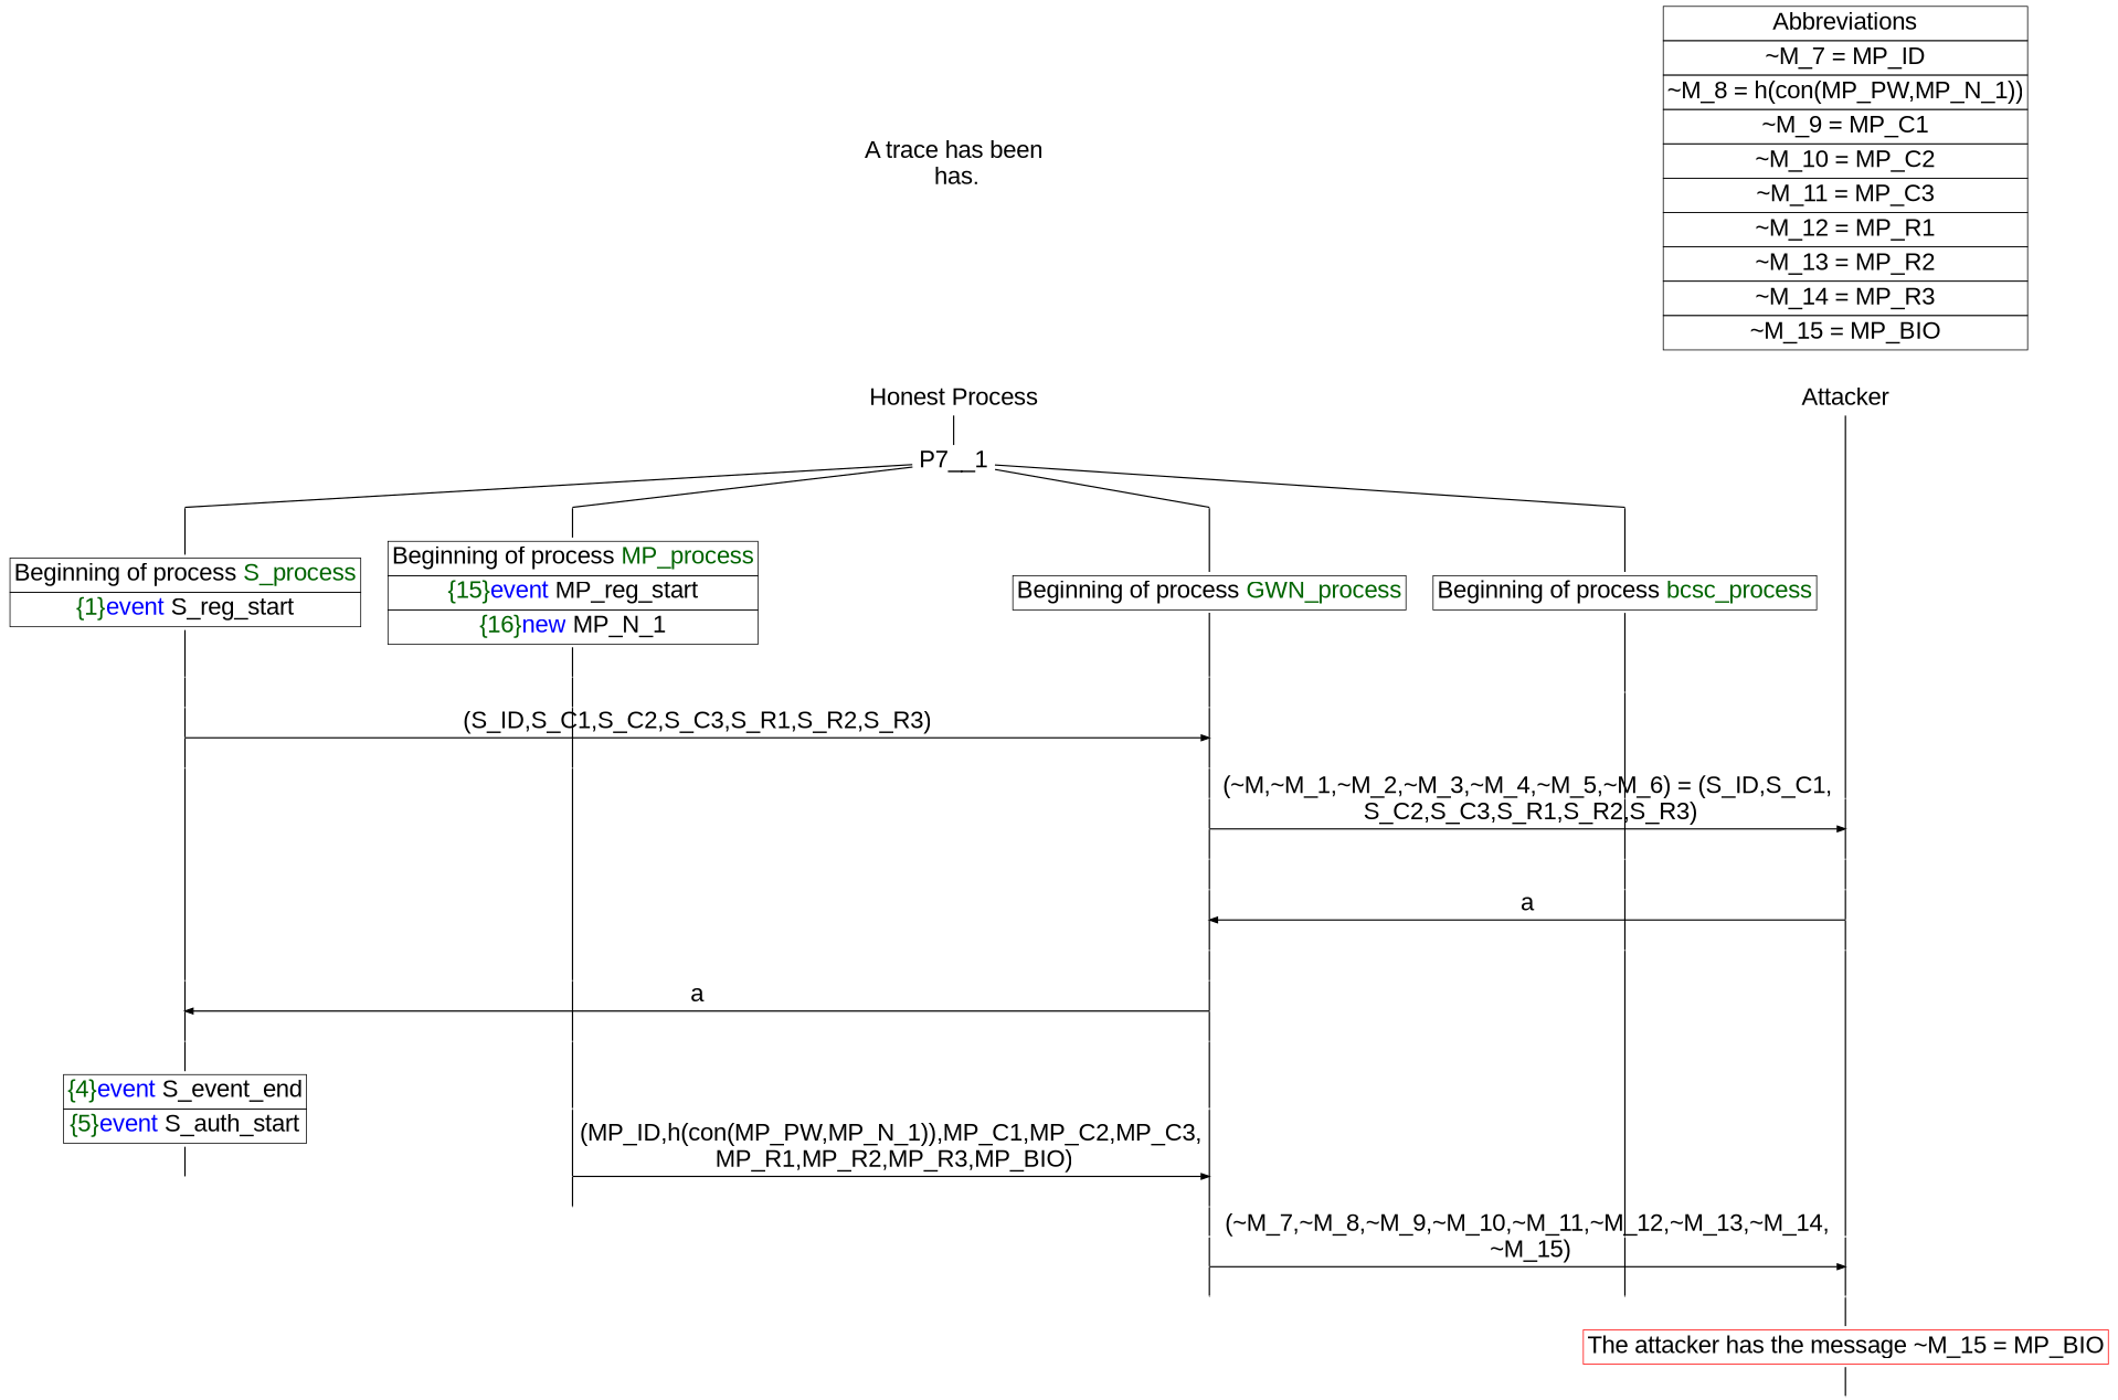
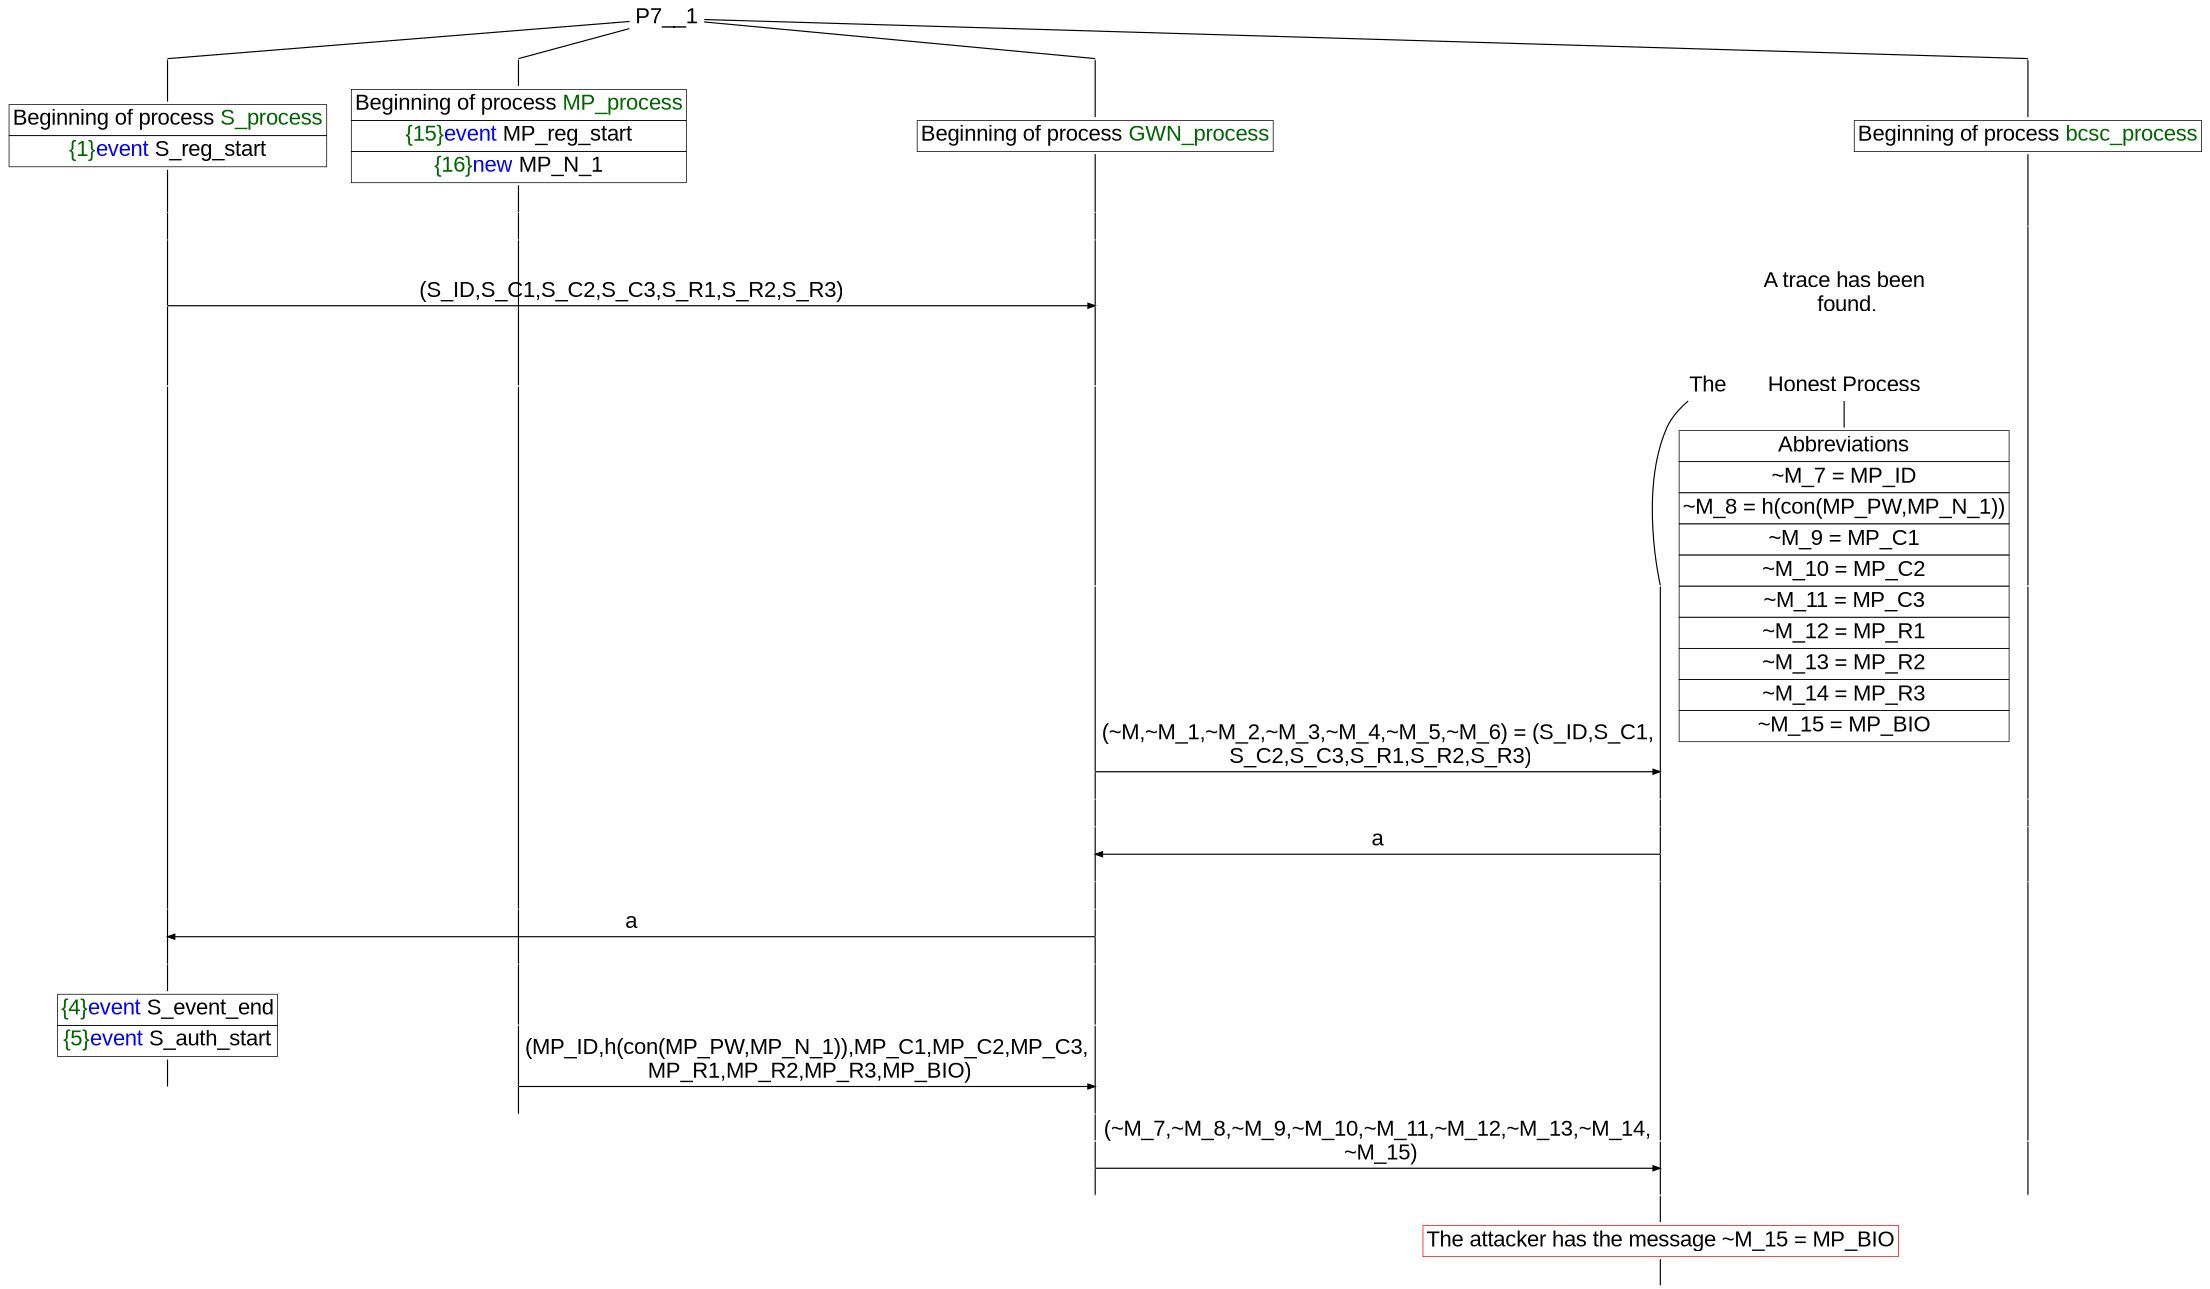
  digraph {
    fontname="Liberation Sans"
    ordering=out
    node [fontname="Liberation Sans" fontsize=30 shape=point]
    edge [arrowhead=none fontname="Liberation Sans" fontsize=30 penwidth=1.6 weight=100]
    n1 [height=0 label="Honest Process" shape=plaintext width=0]
-   n2 [height=0 label=Attacker shape=plaintext width=0]
+   n2 [height=0 label=The shape=plaintext width=0]
    P0_3__1 [height=0 width=0]
    P0_2__1 [height=0 width=0]
    P0_1__1 [height=0 width=0]
    P0_0__1 [height=0 width=0]
    P0_3__4 [height=0 width=0]
    P0_2__4 [height=0 width=0]
    P0_1__4 [height=0 width=0]
    P0_3__5 [height=0 width=0]
    P0_1__5 [height=0 width=0]
    P0_3__6 [height=0 width=0]
    P0_2__5 [height=0 width=0]
    P0_1__6 [height=0 width=0]
    P0_1__10 [height=0 width=0]
    P0_0__6 [height=0 width=0]
    P__4 [height=0 width=0]
    P0_1__7 [height=0 width=0]
    P0_0__4 [height=0 width=0]
    P__1 [height=0 width=0]
    P0_1__8 [height=0 width=0]
    P__2 [height=0 width=0]
    P0_1__9 [height=0 width=0]
    P0_0__5 [height=0 width=0]
    P__3 [height=0 width=0]
    P0_1__11 [height=0 width=0]
    P__5 [height=0 width=0]
    P0_1__12 [height=0 width=0]
    P0_0__7 [height=0 width=0]
    P__6 [height=0 width=0]
    P0_3__7 [height=0 width=0]
    P0_2__6 [height=0 width=0]
    P0_1__13 [height=0 width=0]
    P0_3__8 [height=0 width=0]
    P0_1__14 [height=0 width=0]
    P0_3__9 [height=0 width=0]
    P0_2__7 [height=0 width=0]
    P0_1__15 [height=0 width=0]
    P0_2__8 [height=0 width=0]
    P0_1__16 [height=0 width=0]
    P0_2__9 [height=0 width=0]
    P0_1__17 [height=0 width=0]
    P0_2__10 [height=0 width=0]
    P0_1__18 [height=0 width=0]
    P0_1__19 [height=0 width=0]
    P0_0__8 [height=0 width=0]
    P__7 [height=0 width=0]
    P0_1__20 [height=0 width=0]
    P__8 [height=0 width=0]
    P0_1__21 [height=0 width=0]
    P0_0__9 [height=0 width=0]
    P__9 [height=0 width=0]
    n53 [fixedsize=false height=0 label=P7__1 shape=none width=0]
    n54 [height=0 label=<<TABLE BORDER="0" CELLBORDER="1" CELLSPACING="0" CELLPADDING="4"> <TR><TD>Beginning of process <FONT COLOR="darkgreen">S_process</FONT></TD></TR><TR><TD><FONT COLOR="darkgreen">{1}</FONT><FONT COLOR="blue">event</FONT> S_reg_start</TD></TR></TABLE>> shape=plaintext width=0]
    n55 [height=0 label=<<TABLE BORDER="0" CELLBORDER="1" CELLSPACING="0" CELLPADDING="4"> <TR><TD>Beginning of process <FONT COLOR="darkgreen">MP_process</FONT></TD></TR><TR><TD><FONT COLOR="darkgreen">{15}</FONT><FONT COLOR="blue">event</FONT> MP_reg_start</TD></TR><TR><TD><FONT COLOR="darkgreen">{16}</FONT><FONT COLOR="blue">new </FONT>MP_N_1</TD></TR></TABLE>> shape=plaintext width=0]
    n56 [height=0 label=<<TABLE BORDER="0" CELLBORDER="1" CELLSPACING="0" CELLPADDING="4"> <TR><TD>Beginning of process <FONT COLOR="darkgreen">GWN_process</FONT></TD></TR></TABLE>> shape=plaintext width=0]
    n57 [height=0 label=<<TABLE BORDER="0" CELLBORDER="1" CELLSPACING="0" CELLPADDING="4"> <TR><TD>Beginning of process <FONT COLOR="darkgreen">bcsc_process</FONT></TD></TR></TABLE>> shape=plaintext width=0]
    n58 [height=0 label=<<TABLE BORDER="0" CELLBORDER="1" CELLSPACING="0" CELLPADDING="4"> <TR><TD><FONT COLOR="darkgreen">{4}</FONT><FONT COLOR="blue">event</FONT> S_event_end</TD></TR><TR><TD><FONT COLOR="darkgreen">{5}</FONT><FONT COLOR="blue">event</FONT> S_auth_start</TD></TR></TABLE>> shape=plaintext width=0]
    n59 [color=red height=0 label=<<TABLE BORDER="0" CELLBORDER="1" CELLSPACING="0" CELLPADDING="4"> <TR><TD>The attacker has the message ~M_15 = MP_BIO</TD></TR></TABLE>> shape=plaintext width=0]
-   n60 [height=0 label=<A trace has been<br/> has.<br/> > shape=plaintext width=0]
+   n60 [height=0 label=<A trace has been<br/> found.<br/> > shape=plaintext width=0]
    P0_3__3 [height=0 width=0]
    P0_2__3 [height=0 width=0]
    P0_1__3 [height=0 width=0]
    P0_0__3 [height=0 width=0]
    P0_3__11 [height=0 width=0]
    P__11 [height=0 width=0]
    n67 [height=0 label=<<TABLE BORDER="0" CELLBORDER="1" CELLSPACING="0" CELLPADDING="4"><TR> <TD> Abbreviations </TD></TR><TR><TD>~M_7 = MP_ID</TD></TR><TR><TD>~M_8 = h(con(MP_PW,MP_N_1))</TD></TR><TR><TD>~M_9 = MP_C1</TD></TR><TR><TD>~M_10 = MP_C2</TD></TR><TR><TD>~M_11 = MP_C3</TD></TR><TR><TD>~M_12 = MP_R1</TD></TR><TR><TD>~M_13 = MP_R2</TD></TR><TR><TD>~M_14 = MP_R3</TD></TR><TR><TD>~M_15 = MP_BIO</TD></TR></TABLE>> shape=plaintext width=0]
    subgraph sub_1 {
      rank=same
      n1
      n2
    }
    subgraph sub_2 {
      rank=same
      P0_3__1
      P0_2__1
      P0_1__1
      P0_0__1
    }
    subgraph sub_3 {
      rank=same
      P0_3__4
      P0_2__4
      P0_1__4
    }
    subgraph sub_4 {
      rank=same
      P0_3__5
      P0_1__5
    }
    subgraph sub_5 {
      rank=same
      P0_3__6
      P0_2__5
      P0_1__6
    }
    subgraph sub_6 {
      rank=same
      P0_1__10
      P0_0__6
      P__4
    }
    subgraph sub_7 {
      rank=same
      P0_1__7
      P0_0__4
      P__1
    }
    subgraph sub_8 {
      rank=same
      P0_1__8
      P__2
    }
    subgraph sub_9 {
      rank=same
      P0_1__9
      P0_0__5
      P__3
    }
    subgraph sub_10 {
      rank=same
      P0_1__11
      P__5
    }
    subgraph sub_11 {
      rank=same
      P0_1__12
      P0_0__7
      P__6
    }
    subgraph sub_12 {
      rank=same
      P0_3__7
      P0_2__6
      P0_1__13
    }
    subgraph sub_13 {
      rank=same
      P0_3__8
      P0_1__14
    }
    subgraph sub_14 {
      rank=same
      P0_3__9
      P0_2__7
      P0_1__15
    }
    subgraph sub_15 {
      rank=same
      P0_2__8
      P0_1__16
    }
    subgraph sub_16 {
      rank=same
      P0_2__9
      P0_1__17
    }
    subgraph sub_17 {
      rank=same
      P0_2__10
      P0_1__18
    }
    subgraph sub_18 {
      rank=same
      P0_1__19
      P0_0__8
      P__7
    }
    subgraph sub_19 {
      rank=same
      P0_1__20
      P__8
    }
    subgraph sub_20 {
      rank=same
      P0_1__21
      P0_0__9
      P__9
    }
-   n1 -> n53
+   n1 -> n67
    n2 -> P__1
    P0_3__1 -> n54
    P0_2__1 -> n55
    P0_1__1 -> n56
    P0_0__1 -> n57
    P0_3__4 -> P0_3__5
    P0_2__4 -> P0_2__5
    P0_1__4 -> P0_1__5
    P0_3__5 -> P0_1__5 [arrowhead=normal label=<(S_ID,S_C1,S_C2,S_C3,S_R1,S_R2,S_R3)> weight=""]
    P0_3__5 -> P0_3__6
    P0_1__5 -> P0_1__6
    P0_3__6 -> P0_3__7
    P0_2__5 -> P0_2__6
    P0_1__6 -> P0_1__7
    P0_1__10 -> P0_1__11
    P0_0__6 -> P0_0__7
    P__4 -> P__5
    P0_1__7 -> P0_1__8
    P0_0__4 -> P0_0__5
    P__1 -> P__2
    P0_1__8 -> P__2 [arrowhead=normal label=<(~M,~M_1,~M_2,~M_3,~M_4,~M_5,~M_6) = (S_ID,S_C1,<br/> S_C2,S_C3,S_R1,S_R2,S_R3)> weight=""]
    P0_1__8 -> P0_1__9
    P__2 -> P__3
    P0_1__9 -> P0_1__10
    P0_0__5 -> P0_0__6
    P__3 -> P__4
    P0_1__11 -> P__5 [arrowhead=normal dir=back label=<a> weight=""]
    P0_1__11 -> P0_1__12
    P__5 -> P__6
    P0_1__12 -> P0_1__13
    P0_0__7 -> P0_0__8
    P__6 -> P__7
    P0_3__7 -> P0_3__8
    P0_2__6 -> P0_2__7
    P0_1__13 -> P0_1__14
    P0_3__8 -> P0_1__14 [arrowhead=normal dir=back label=<a> weight=""]
    P0_3__8 -> P0_3__9
    P0_1__14 -> P0_1__15
    P0_3__9 -> n58
    P0_2__7 -> P0_2__8
    P0_1__15 -> P0_1__16
    P0_2__8 -> P0_2__9
    P0_1__16 -> P0_1__17
    P0_2__9 -> P0_1__17 [arrowhead=normal label=<(MP_ID,h(con(MP_PW,MP_N_1)),MP_C1,MP_C2,MP_C3,<br/> MP_R1,MP_R2,MP_R3,MP_BIO)> weight=""]
    P0_2__9 -> P0_2__10
    P0_1__17 -> P0_1__18
    P0_1__18 -> P0_1__19
    P0_1__19 -> P0_1__20
    P0_0__8 -> P0_0__9
    P__7 -> P__8
    P0_1__20 -> P__8 [arrowhead=normal label=<(~M_7,~M_8,~M_9,~M_10,~M_11,~M_12,~M_13,~M_14,<br/> ~M_15)> weight=""]
    P0_1__20 -> P0_1__21
    P__8 -> P__9
    P__9 -> n59
    n53 -> P0_3__1 [weight=""]
    n53 -> P0_2__1 [weight=""]
    n53 -> P0_1__1 [weight=""]
    n53 -> P0_0__1 [weight=""]
    n54 -> P0_3__3
    n55 -> P0_2__3
    n56 -> P0_1__3
    n57 -> P0_0__3
    n58 -> P0_3__11
    n59 -> P__11
    n60 -> n1 [style=invisible]
    P0_3__3 -> P0_3__4
    P0_2__3 -> P0_2__4
    P0_1__3 -> P0_1__4
    P0_0__3 -> P0_0__4
    n67 -> n2 [style=invisible]
  }
